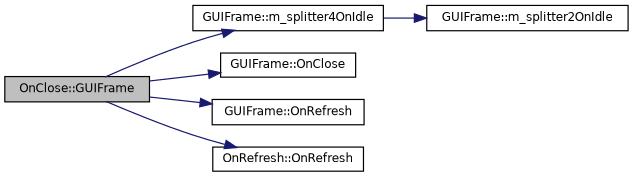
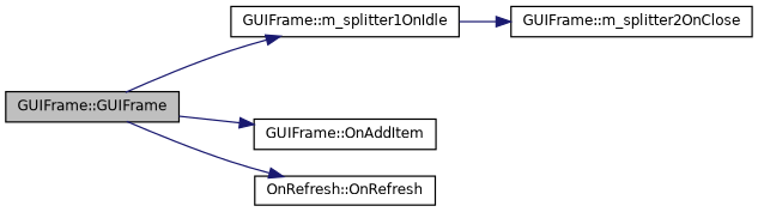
  digraph {
    rankdir=LR
    node [color=black fillcolor=white fontname=Helvetica fontsize=10 shape=record style=filled]
    edge [color=midnightblue fontname=Helvetica fontsize=10 labelfontname=Helvetica labelfontsize=10 style=solid]
-   n1 [fillcolor=grey75 fontcolor=black height=0.2 label="OnClose::GUIFrame" width=0.4]
-   n2 [height=0.2 label="GUIFrame::m_splitter4OnIdle" width=0.4]
-   n3 [height=0.2 label="GUIFrame::OnClose" width=0.4]
-   n4 [height=0.2 label="GUIFrame::OnRefresh" width=0.4]
+   n1 [fillcolor=grey75 fontcolor=black height=0.2 label="GUIFrame::GUIFrame" width=0.4]
+   n2 [height=0.2 label="GUIFrame::m_splitter1OnIdle" width=0.4]
+   n4 [height=0.2 label="GUIFrame::OnAddItem" width=0.4]
    n5 [height=0.2 label="OnRefresh::OnRefresh" width=0.4]
-   n6 [height=0.2 label="GUIFrame::m_splitter2OnIdle" width=0.4]
+   n6 [height=0.2 label="GUIFrame::m_splitter2OnClose" width=0.4]
    n1 -> n2
-   n1 -> n3
    n1 -> n4
    n1 -> n5
    n2 -> n6
  }
